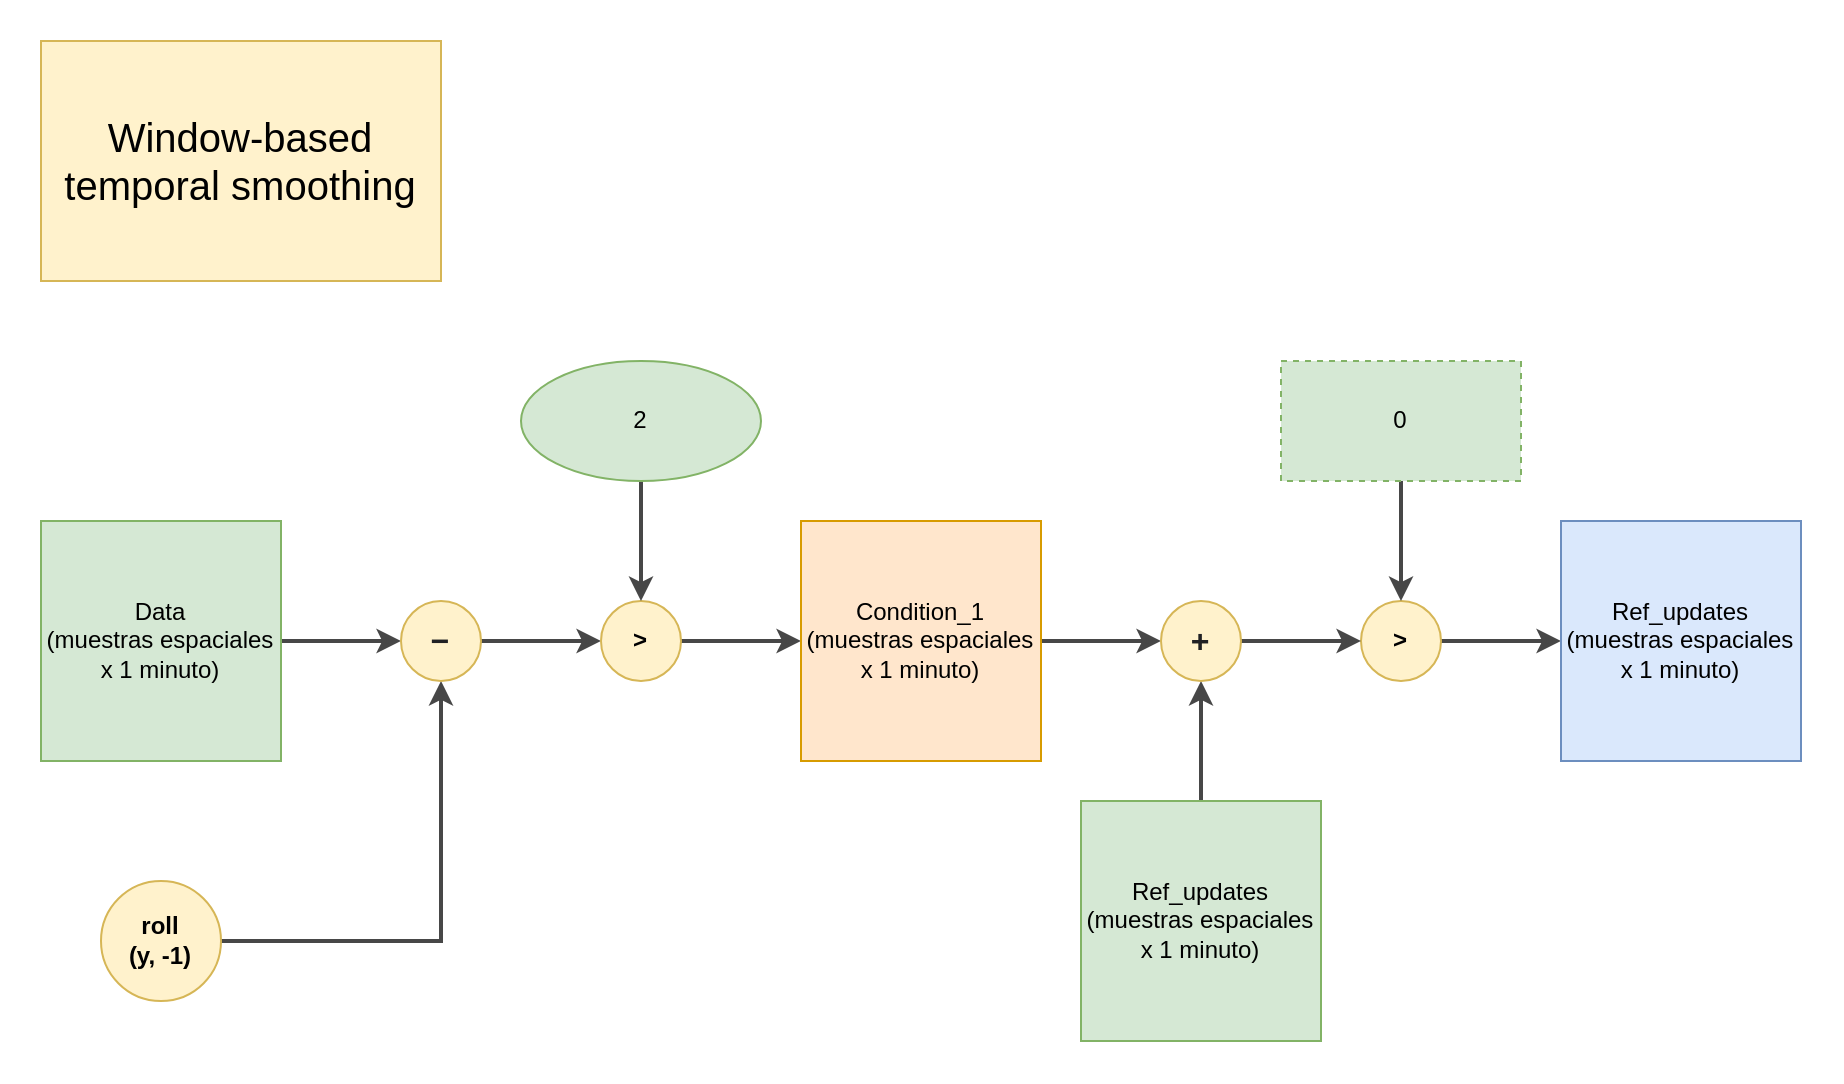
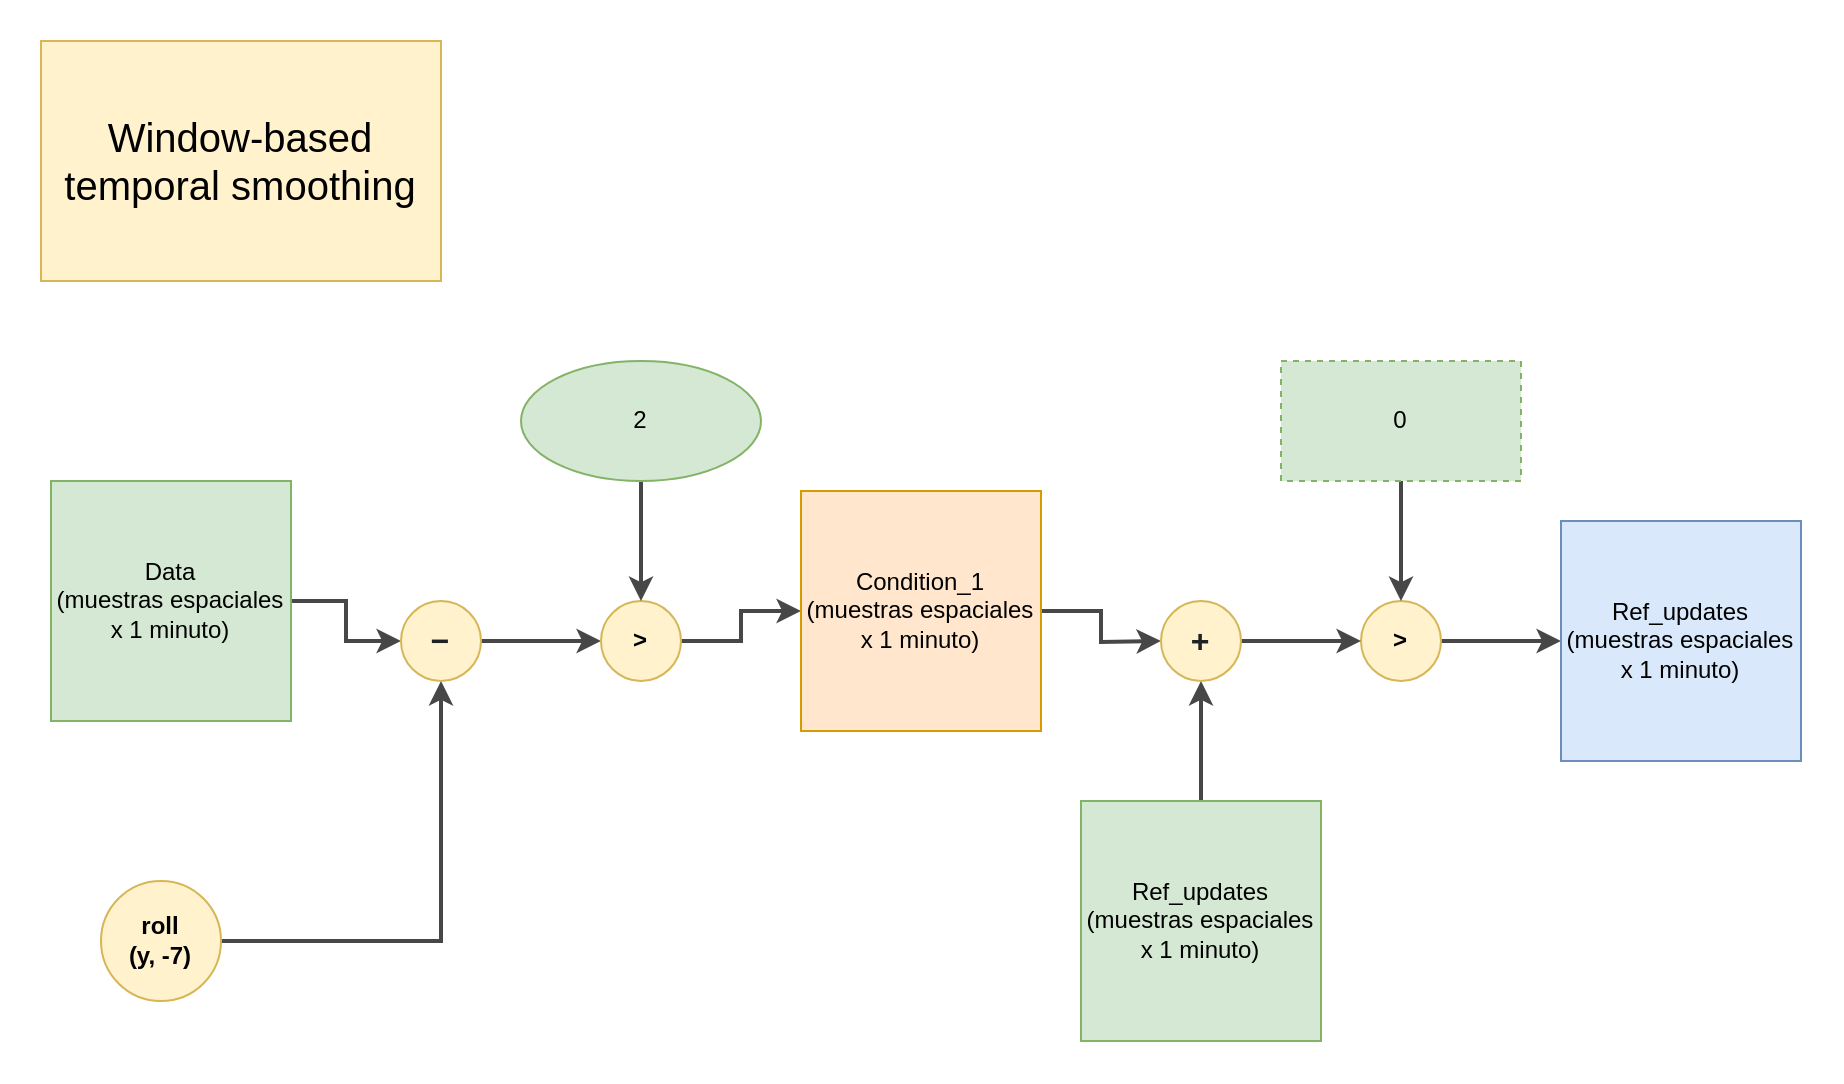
  <mxCell id="0" />
  <mxCell id="1" parent="0" />
  <mxCell id="2" value="" style="edgeStyle=orthogonalEdgeStyle;rounded=0;orthogonalLoop=1;jettySize=auto;html=1;strokeColor=#474747;strokeWidth=2;" parent="1" source="3" target="7" edge="1"><mxGeometry relative="1" as="geometry" /></mxCell>
- <mxCell id="3" value="Data&lt;br&gt;(muestras espaciales x 1 minuto)" style="rounded=0;whiteSpace=wrap;html=1;fillColor=#d5e8d4;strokeColor=#82b366;" parent="1" vertex="1"><mxGeometry x="20" y="260" width="120" height="120" as="geometry" /></mxCell>
+ <mxCell id="3" value="Data&lt;br&gt;(muestras espaciales x 1 minuto)" style="rounded=0;whiteSpace=wrap;html=1;fillColor=#d5e8d4;strokeColor=#82b366;" parent="1" vertex="1"><mxGeometry x="25" y="240" width="120" height="120" as="geometry" /></mxCell>
  <mxCell id="4" style="edgeStyle=orthogonalEdgeStyle;rounded=0;orthogonalLoop=1;jettySize=auto;html=1;exitX=1;exitY=0.5;exitDx=0;exitDy=0;entryX=0.5;entryY=1;entryDx=0;entryDy=0;strokeColor=#474747;strokeWidth=2;" parent="1" source="5" target="7" edge="1"><mxGeometry relative="1" as="geometry" /></mxCell>
- <mxCell id="5" value="&lt;b&gt;roll&lt;br&gt;(y, -1)&lt;br&gt;&lt;/b&gt;" style="ellipse;whiteSpace=wrap;html=1;aspect=fixed;fillColor=#fff2cc;strokeColor=#d6b656;" parent="1" vertex="1"><mxGeometry x="50" y="440" width="60" height="60" as="geometry" /></mxCell>
+ <mxCell id="5" value="&lt;b&gt;roll&lt;br&gt;(y, -7)&lt;br&gt;&lt;/b&gt;" style="ellipse;whiteSpace=wrap;html=1;aspect=fixed;fillColor=#fff2cc;strokeColor=#d6b656;" parent="1" vertex="1"><mxGeometry x="50" y="440" width="60" height="60" as="geometry" /></mxCell>
  <mxCell id="6" value="" style="edgeStyle=orthogonalEdgeStyle;rounded=0;orthogonalLoop=1;jettySize=auto;html=1;strokeColor=#474747;strokeWidth=2;" parent="1" source="7" target="9" edge="1"><mxGeometry relative="1" as="geometry" /></mxCell>
  <mxCell id="7" value="&lt;b style=&quot;border-color: var(--border-color); color: rgb(32, 33, 36); font-size: 16px;&quot;&gt;−&lt;/b&gt;" style="ellipse;whiteSpace=wrap;html=1;aspect=fixed;align=center;fillColor=#fff2cc;strokeColor=#d6b656;" parent="1" vertex="1"><mxGeometry x="200" y="300" width="40" height="40" as="geometry" /></mxCell>
  <mxCell id="8" value="" style="edgeStyle=orthogonalEdgeStyle;rounded=0;orthogonalLoop=1;jettySize=auto;html=1;strokeColor=#474747;strokeWidth=2;" parent="1" source="9" target="13" edge="1"><mxGeometry relative="1" as="geometry" /></mxCell>
  <mxCell id="9" value="&lt;b&gt;&amp;gt;&lt;/b&gt;" style="ellipse;whiteSpace=wrap;html=1;aspect=fixed;fillColor=#fff2cc;strokeColor=#d6b656;" parent="1" vertex="1"><mxGeometry x="300" y="300" width="40" height="40" as="geometry" /></mxCell>
  <mxCell id="10" value="" style="edgeStyle=orthogonalEdgeStyle;rounded=0;orthogonalLoop=1;jettySize=auto;html=1;strokeColor=#474747;strokeWidth=2;" parent="1" source="11" target="9" edge="1"><mxGeometry relative="1" as="geometry" /></mxCell>
  <mxCell id="11" value="2" style="ellipse;whiteSpace=wrap;html=1;fillColor=#d5e8d4;strokeColor=#82b366;" parent="1" vertex="1"><mxGeometry x="260" y="180" width="120" height="60" as="geometry" /></mxCell>
  <mxCell id="12" value="" style="edgeStyle=orthogonalEdgeStyle;rounded=0;orthogonalLoop=1;jettySize=auto;html=1;strokeColor=#474747;strokeWidth=2;" parent="1" source="13" edge="1"><mxGeometry relative="1" as="geometry"><mxPoint x="580" y="320" as="targetPoint" /></mxGeometry></mxCell>
- <mxCell id="13" value="Condition_1&lt;br&gt;(muestras espaciales x 1 minuto)" style="rounded=0;whiteSpace=wrap;html=1;fillColor=#ffe6cc;strokeColor=#d79b00;" parent="1" vertex="1"><mxGeometry x="400" y="260" width="120" height="120" as="geometry" /></mxCell>
+ <mxCell id="13" value="Condition_1&lt;br&gt;(muestras espaciales x 1 minuto)" style="rounded=0;whiteSpace=wrap;html=1;fillColor=#ffe6cc;strokeColor=#d79b00;" parent="1" vertex="1"><mxGeometry x="400" y="245" width="120" height="120" as="geometry" /></mxCell>
  <mxCell id="14" value="" style="edgeStyle=orthogonalEdgeStyle;rounded=0;orthogonalLoop=1;jettySize=auto;html=1;strokeColor=#474747;strokeWidth=2;" parent="1" source="15" edge="1"><mxGeometry relative="1" as="geometry"><mxPoint x="600" y="340" as="targetPoint" /></mxGeometry></mxCell>
  <mxCell id="15" value="Ref_updates&lt;br&gt;(muestras espaciales x 1 minuto)" style="rounded=0;whiteSpace=wrap;html=1;fillColor=#d5e8d4;strokeColor=#82b366;" parent="1" vertex="1"><mxGeometry x="540" y="400" width="120" height="120" as="geometry" /></mxCell>
  <mxCell id="16" value="" style="edgeStyle=orthogonalEdgeStyle;rounded=0;orthogonalLoop=1;jettySize=auto;html=1;strokeColor=#474747;strokeWidth=2;" parent="1" source="17" target="22" edge="1"><mxGeometry relative="1" as="geometry" /></mxCell>
  <mxCell id="17" value="&lt;b&gt;&amp;gt;&lt;/b&gt;" style="ellipse;whiteSpace=wrap;html=1;aspect=fixed;fillColor=#fff2cc;strokeColor=#d6b656;" parent="1" vertex="1"><mxGeometry x="680" y="300" width="40" height="40" as="geometry" /></mxCell>
  <mxCell id="18" value="" style="edgeStyle=orthogonalEdgeStyle;rounded=0;orthogonalLoop=1;jettySize=auto;html=1;strokeColor=#474747;strokeWidth=2;" parent="1" source="19" target="17" edge="1"><mxGeometry relative="1" as="geometry" /></mxCell>
  <mxCell id="19" value="&lt;b style=&quot;color: rgb(32, 33, 36); font-size: 16px; text-align: left;&quot;&gt;+&lt;/b&gt;" style="ellipse;whiteSpace=wrap;html=1;aspect=fixed;align=center;fillColor=#fff2cc;strokeColor=#d6b656;" parent="1" vertex="1"><mxGeometry x="580" y="300" width="40" height="40" as="geometry" /></mxCell>
  <mxCell id="20" value="" style="edgeStyle=orthogonalEdgeStyle;rounded=0;orthogonalLoop=1;jettySize=auto;html=1;strokeColor=#474747;strokeWidth=2;" parent="1" source="21" target="17" edge="1"><mxGeometry relative="1" as="geometry" /></mxCell>
  <mxCell id="21" value="0" style="rounded=0;whiteSpace=wrap;html=1;fillColor=#d5e8d4;strokeColor=#82b366;dashed=1;" parent="1" vertex="1"><mxGeometry x="640" y="180" width="120" height="60" as="geometry" /></mxCell>
  <mxCell id="22" value="Ref_updates&lt;br&gt;(muestras espaciales x 1 minuto)" style="rounded=0;whiteSpace=wrap;html=1;fillColor=#dae8fc;strokeColor=#6c8ebf;" parent="1" vertex="1"><mxGeometry x="780" y="260" width="120" height="120" as="geometry" /></mxCell>
  <mxCell id="23" value="Window-based temporal smoothing" style="rounded=0;whiteSpace=wrap;html=1;fillColor=#fff2cc;strokeColor=#d6b656;fontSize=20;" parent="1" vertex="1"><mxGeometry x="20" y="20" width="200" height="120" as="geometry" /></mxCell>
